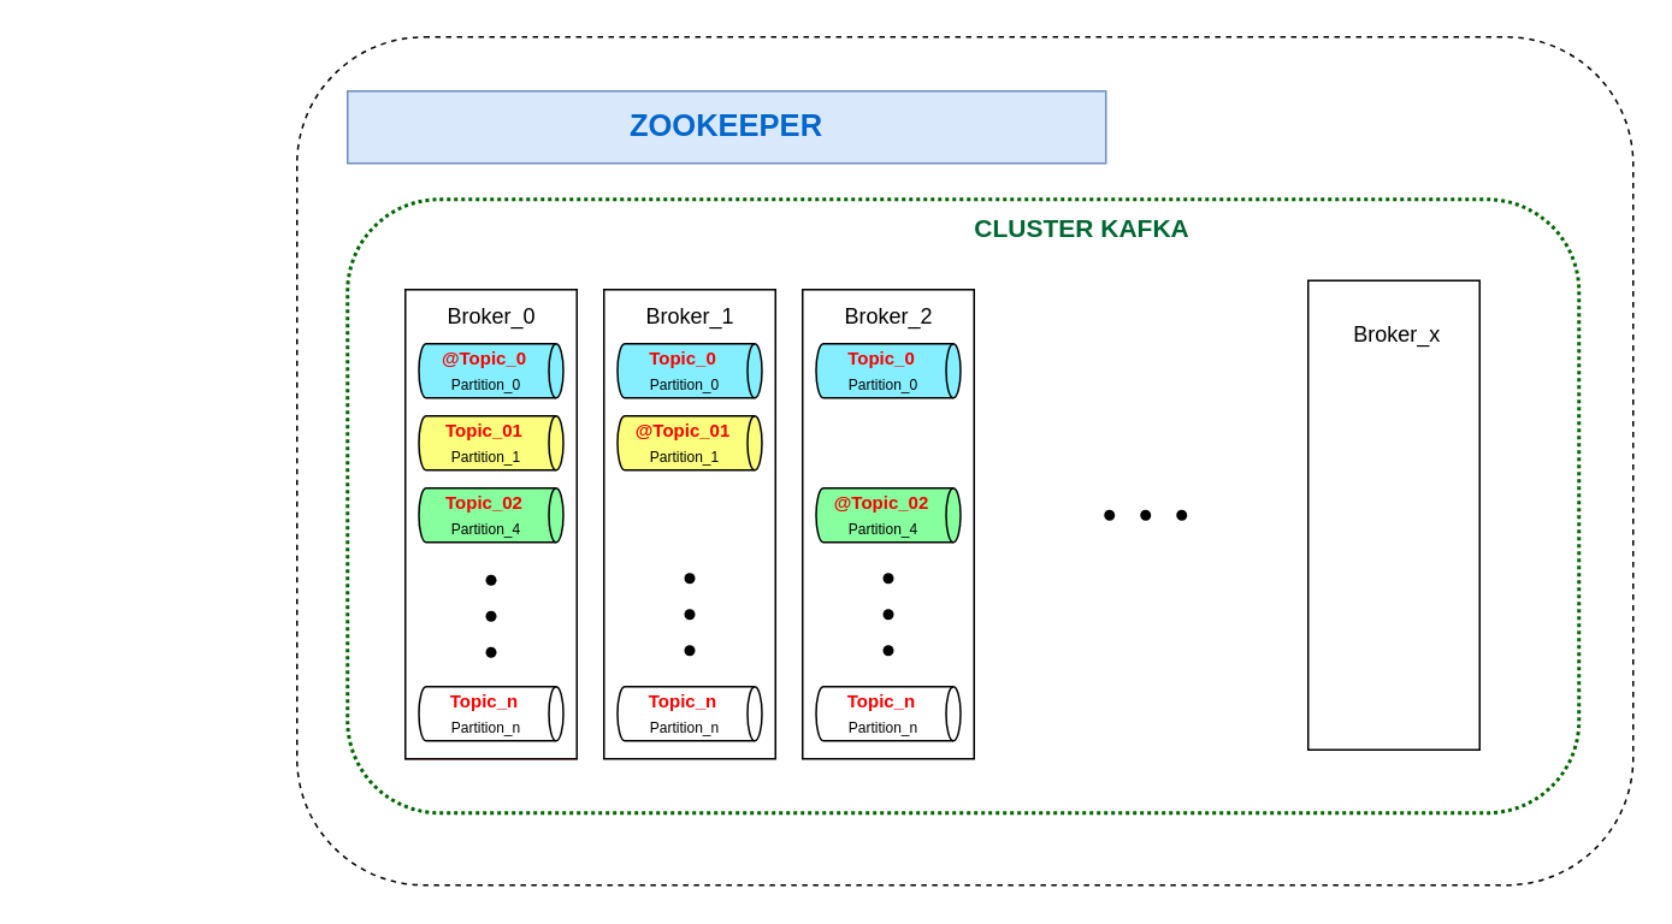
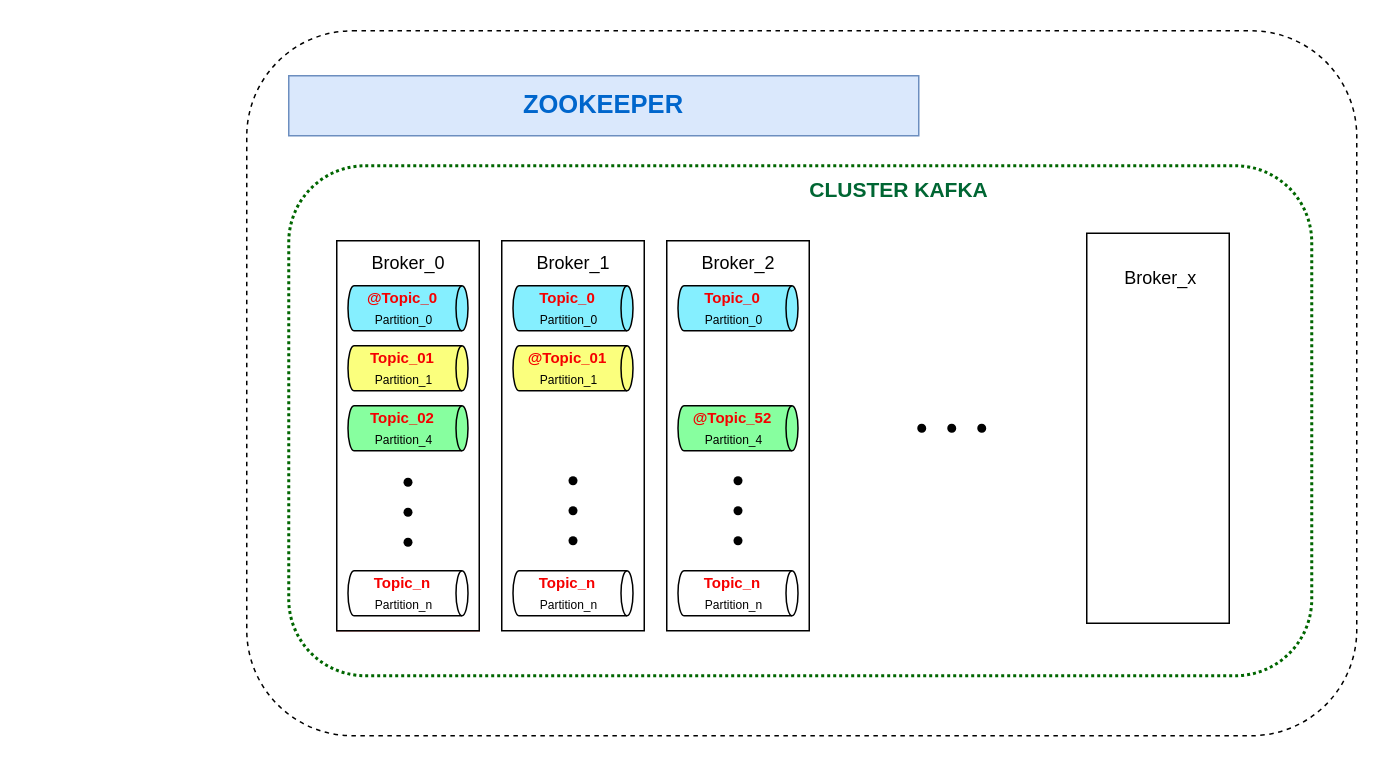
  <mxCell id="0" />
  <mxCell id="1" parent="0" />
  <mxCell id="2" value="" style="rounded=1;whiteSpace=wrap;html=1;dashed=1;" vertex="1" parent="1"><mxGeometry x="164" y="20" width="740" height="470" as="geometry" /></mxCell>
  <mxCell id="3" value="&lt;b&gt;&lt;font style=&quot;font-size: 17px;&quot; color=&quot;#0066cc&quot;&gt;ZOOKEEPER&lt;/font&gt;&lt;/b&gt;" style="rounded=0;whiteSpace=wrap;html=1;fillColor=#dae8fc;strokeColor=#6c8ebf;" vertex="1" parent="1"><mxGeometry x="192" y="50" width="420" height="40" as="geometry" /></mxCell>
  <mxCell id="4" value="" style="rounded=1;whiteSpace=wrap;html=1;strokeColor=#006600;dashed=1;strokeWidth=2;dashPattern=1 1;" vertex="1" parent="1"><mxGeometry x="192" y="110" width="682" height="340" as="geometry" /></mxCell>
  <mxCell id="5" value="" style="group;fillColor=#f8cecc;strokeColor=#b85450;" vertex="1" connectable="0" parent="1"><mxGeometry x="224" y="160" width="95" height="260" as="geometry" /></mxCell>
  <mxCell id="6" value="" style="rounded=0;whiteSpace=wrap;html=1;" vertex="1" parent="5"><mxGeometry width="95" height="260" as="geometry" /></mxCell>
  <mxCell id="7" value="Broker_0" style="text;html=1;align=center;verticalAlign=middle;whiteSpace=wrap;rounded=0;movable=1;resizable=1;rotatable=1;deletable=1;editable=1;locked=0;connectable=1;" vertex="1" parent="5"><mxGeometry x="17.5" width="60" height="30" as="geometry" /></mxCell>
  <mxCell id="8" value="" style="group" vertex="1" connectable="0" parent="5"><mxGeometry x="7.5" y="30" width="80" height="30" as="geometry" /></mxCell>
  <mxCell id="9" value="" style="group" vertex="1" connectable="0" parent="8"><mxGeometry y="-1.776e-15" width="80" height="30" as="geometry" /></mxCell>
  <mxCell id="10" value="" style="shape=cylinder3;whiteSpace=wrap;html=1;boundedLbl=1;backgroundOutline=1;size=4;rotation=90;fillColor=#85EFFF;" vertex="1" parent="9"><mxGeometry x="25" y="-25" width="30" height="80" as="geometry" /></mxCell>
  <mxCell id="11" value="&lt;font color=&quot;#f50000&quot; style=&quot;font-size: 10px;&quot;&gt;&lt;b&gt;@Topic_0&lt;/b&gt;&lt;/font&gt;" style="text;html=1;align=center;verticalAlign=middle;whiteSpace=wrap;rounded=0;" vertex="1" parent="9"><mxGeometry x="8" y="3.0" width="55.69" height="10" as="geometry" /></mxCell>
  <mxCell id="12" value="&lt;font style=&quot;font-size: 8px;&quot;&gt;Partition_0&lt;/font&gt;" style="text;html=1;align=center;verticalAlign=middle;whiteSpace=wrap;rounded=0;" vertex="1" parent="9"><mxGeometry x="9" y="17" width="55.69" height="10" as="geometry" /></mxCell>
  <mxCell id="13" value="" style="group" vertex="1" connectable="0" parent="5"><mxGeometry x="7.5" y="70" width="80" height="30" as="geometry" /></mxCell>
  <mxCell id="14" value="" style="group" vertex="1" connectable="0" parent="13"><mxGeometry y="-1.776e-15" width="80" height="30" as="geometry" /></mxCell>
  <mxCell id="15" value="" style="group" vertex="1" connectable="0" parent="14"><mxGeometry y="-1.776e-15" width="80" height="30" as="geometry" /></mxCell>
  <mxCell id="16" value="" style="shape=cylinder3;whiteSpace=wrap;html=1;boundedLbl=1;backgroundOutline=1;size=4;rotation=90;fillColor=#FBFF7D;" vertex="1" parent="15"><mxGeometry x="25" y="-25" width="30" height="80" as="geometry" /></mxCell>
  <mxCell id="17" value="&lt;font color=&quot;#f50000&quot; style=&quot;font-size: 10px;&quot;&gt;&lt;b&gt;Topic_01&lt;/b&gt;&lt;/font&gt;" style="text;html=1;align=center;verticalAlign=middle;whiteSpace=wrap;rounded=0;" vertex="1" parent="15"><mxGeometry x="8" y="3.0" width="55.69" height="10" as="geometry" /></mxCell>
  <mxCell id="18" value="&lt;font style=&quot;font-size: 8px;&quot;&gt;Partition_1&lt;/font&gt;" style="text;html=1;align=center;verticalAlign=middle;whiteSpace=wrap;rounded=0;" vertex="1" parent="15"><mxGeometry x="9" y="17" width="55.69" height="10" as="geometry" /></mxCell>
  <mxCell id="19" value="" style="group" vertex="1" connectable="0" parent="5"><mxGeometry x="7.5" y="220" width="80" height="30" as="geometry" /></mxCell>
  <mxCell id="20" value="" style="shape=cylinder3;whiteSpace=wrap;html=1;boundedLbl=1;backgroundOutline=1;size=4;rotation=90;" vertex="1" parent="19"><mxGeometry x="25" y="-25" width="30" height="80" as="geometry" /></mxCell>
  <mxCell id="21" value="&lt;font color=&quot;#f50000&quot; style=&quot;font-size: 10px;&quot;&gt;&lt;b&gt;Topic_n&lt;/b&gt;&lt;/font&gt;" style="text;html=1;align=center;verticalAlign=middle;whiteSpace=wrap;rounded=0;" vertex="1" parent="19"><mxGeometry x="8" y="3.0" width="55.69" height="10" as="geometry" /></mxCell>
  <mxCell id="22" value="&lt;font style=&quot;font-size: 8px;&quot;&gt;Partition_n&lt;/font&gt;" style="text;html=1;align=center;verticalAlign=middle;whiteSpace=wrap;rounded=0;" vertex="1" parent="19"><mxGeometry x="9" y="17" width="55.69" height="10" as="geometry" /></mxCell>
  <mxCell id="23" value="" style="group" vertex="1" connectable="0" parent="5"><mxGeometry x="7.5" y="110" width="80" height="30" as="geometry" /></mxCell>
  <mxCell id="24" value="" style="group" vertex="1" connectable="0" parent="23"><mxGeometry y="-1.776e-15" width="80" height="30" as="geometry" /></mxCell>
  <mxCell id="25" value="" style="shape=cylinder3;whiteSpace=wrap;html=1;boundedLbl=1;backgroundOutline=1;size=4;rotation=90;fillColor=#87FF9F;" vertex="1" parent="24"><mxGeometry x="25" y="-25" width="30" height="80" as="geometry" /></mxCell>
  <mxCell id="26" value="&lt;font color=&quot;#f50000&quot; style=&quot;font-size: 10px;&quot;&gt;&lt;b&gt;Topic_02&lt;/b&gt;&lt;/font&gt;" style="text;html=1;align=center;verticalAlign=middle;whiteSpace=wrap;rounded=0;" vertex="1" parent="24"><mxGeometry x="8" y="3.0" width="55.69" height="10" as="geometry" /></mxCell>
  <mxCell id="27" value="&lt;font style=&quot;font-size: 8px;&quot;&gt;Partition_4&lt;/font&gt;" style="text;html=1;align=center;verticalAlign=middle;whiteSpace=wrap;rounded=0;" vertex="1" parent="24"><mxGeometry x="9" y="17" width="55.69" height="10" as="geometry" /></mxCell>
  <mxCell id="28" value="" style="group" vertex="1" connectable="0" parent="5"><mxGeometry x="37.5" y="151" width="20" height="60" as="geometry" /></mxCell>
  <mxCell id="29" value="" style="shape=waypoint;sketch=0;fillStyle=solid;size=6;pointerEvents=1;points=[];fillColor=none;resizable=0;rotatable=0;perimeter=centerPerimeter;snapToPoint=1;" vertex="1" parent="28"><mxGeometry width="20" height="20" as="geometry" /></mxCell>
  <mxCell id="30" value="" style="shape=waypoint;sketch=0;fillStyle=solid;size=6;pointerEvents=1;points=[];fillColor=none;resizable=0;rotatable=0;perimeter=centerPerimeter;snapToPoint=1;" vertex="1" parent="28"><mxGeometry y="20" width="20" height="20" as="geometry" /></mxCell>
  <mxCell id="31" value="" style="shape=waypoint;sketch=0;fillStyle=solid;size=6;pointerEvents=1;points=[];fillColor=none;resizable=0;rotatable=0;perimeter=centerPerimeter;snapToPoint=1;" vertex="1" parent="28"><mxGeometry y="40" width="20" height="20" as="geometry" /></mxCell>
  <mxCell id="32" value="" style="group" vertex="1" connectable="0" parent="1"><mxGeometry x="334" y="160" width="95" height="260" as="geometry" /></mxCell>
  <mxCell id="33" value="" style="rounded=0;whiteSpace=wrap;html=1;" vertex="1" parent="32"><mxGeometry width="95" height="260" as="geometry" /></mxCell>
  <mxCell id="34" value="Broker_1" style="text;html=1;align=center;verticalAlign=middle;whiteSpace=wrap;rounded=0;movable=1;resizable=1;rotatable=1;deletable=1;editable=1;locked=0;connectable=1;" vertex="1" parent="32"><mxGeometry x="17.5" width="60" height="30" as="geometry" /></mxCell>
  <mxCell id="35" value="" style="group" vertex="1" connectable="0" parent="32"><mxGeometry x="7.5" y="70" width="80" height="30" as="geometry" /></mxCell>
  <mxCell id="36" value="" style="group" vertex="1" connectable="0" parent="35"><mxGeometry y="-1.776e-15" width="80" height="30" as="geometry" /></mxCell>
  <mxCell id="37" value="" style="group" vertex="1" connectable="0" parent="36"><mxGeometry y="-1.776e-15" width="80" height="30" as="geometry" /></mxCell>
  <mxCell id="38" value="" style="shape=cylinder3;whiteSpace=wrap;html=1;boundedLbl=1;backgroundOutline=1;size=4;rotation=90;fillColor=#FBFF7D;" vertex="1" parent="37"><mxGeometry x="25" y="-25" width="30" height="80" as="geometry" /></mxCell>
  <mxCell id="39" value="&lt;font color=&quot;#f50000&quot; style=&quot;font-size: 10px;&quot;&gt;&lt;b&gt;@Topic_01&lt;/b&gt;&lt;/font&gt;" style="text;html=1;align=center;verticalAlign=middle;whiteSpace=wrap;rounded=0;" vertex="1" parent="37"><mxGeometry x="8" y="3.0" width="55.69" height="10" as="geometry" /></mxCell>
  <mxCell id="40" value="&lt;font style=&quot;font-size: 8px;&quot;&gt;Partition_1&lt;/font&gt;" style="text;html=1;align=center;verticalAlign=middle;whiteSpace=wrap;rounded=0;" vertex="1" parent="37"><mxGeometry x="9" y="17" width="55.69" height="10" as="geometry" /></mxCell>
  <mxCell id="41" value="" style="group" vertex="1" connectable="0" parent="32"><mxGeometry x="7.5" y="220" width="80" height="30" as="geometry" /></mxCell>
  <mxCell id="42" value="" style="shape=cylinder3;whiteSpace=wrap;html=1;boundedLbl=1;backgroundOutline=1;size=4;rotation=90;" vertex="1" parent="41"><mxGeometry x="25" y="-25" width="30" height="80" as="geometry" /></mxCell>
  <mxCell id="43" value="&lt;font color=&quot;#f50000&quot; style=&quot;font-size: 10px;&quot;&gt;&lt;b&gt;Topic_n&lt;/b&gt;&lt;/font&gt;" style="text;html=1;align=center;verticalAlign=middle;whiteSpace=wrap;rounded=0;" vertex="1" parent="41"><mxGeometry x="8" y="3.0" width="55.69" height="10" as="geometry" /></mxCell>
  <mxCell id="44" value="&lt;font style=&quot;font-size: 8px;&quot;&gt;Partition_n&lt;/font&gt;" style="text;html=1;align=center;verticalAlign=middle;whiteSpace=wrap;rounded=0;" vertex="1" parent="41"><mxGeometry x="9" y="17" width="55.69" height="10" as="geometry" /></mxCell>
  <mxCell id="45" value="" style="group" vertex="1" connectable="0" parent="32"><mxGeometry x="37.5" y="150" width="20" height="60" as="geometry" /></mxCell>
  <mxCell id="46" value="" style="shape=waypoint;sketch=0;fillStyle=solid;size=6;pointerEvents=1;points=[];fillColor=none;resizable=0;rotatable=0;perimeter=centerPerimeter;snapToPoint=1;" vertex="1" parent="45"><mxGeometry width="20" height="20" as="geometry" /></mxCell>
  <mxCell id="47" value="" style="shape=waypoint;sketch=0;fillStyle=solid;size=6;pointerEvents=1;points=[];fillColor=none;resizable=0;rotatable=0;perimeter=centerPerimeter;snapToPoint=1;" vertex="1" parent="45"><mxGeometry y="20" width="20" height="20" as="geometry" /></mxCell>
  <mxCell id="48" value="" style="shape=waypoint;sketch=0;fillStyle=solid;size=6;pointerEvents=1;points=[];fillColor=none;resizable=0;rotatable=0;perimeter=centerPerimeter;snapToPoint=1;" vertex="1" parent="45"><mxGeometry y="40" width="20" height="20" as="geometry" /></mxCell>
  <mxCell id="49" value="" style="group" vertex="1" connectable="0" parent="1"><mxGeometry x="341.5" y="190" width="80" height="30" as="geometry" /></mxCell>
  <mxCell id="50" value="" style="group" vertex="1" connectable="0" parent="49"><mxGeometry y="-1.776e-15" width="80" height="30" as="geometry" /></mxCell>
  <mxCell id="51" value="" style="shape=cylinder3;whiteSpace=wrap;html=1;boundedLbl=1;backgroundOutline=1;size=4;rotation=90;fillColor=#85EFFF;" vertex="1" parent="50"><mxGeometry x="25" y="-25" width="30" height="80" as="geometry" /></mxCell>
  <mxCell id="52" value="&lt;font color=&quot;#f50000&quot; style=&quot;font-size: 10px;&quot;&gt;&lt;b&gt;Topic_0&lt;/b&gt;&lt;/font&gt;" style="text;html=1;align=center;verticalAlign=middle;whiteSpace=wrap;rounded=0;" vertex="1" parent="50"><mxGeometry x="8" y="3.0" width="55.69" height="10" as="geometry" /></mxCell>
  <mxCell id="53" value="&lt;font style=&quot;font-size: 8px;&quot;&gt;Partition_0&lt;/font&gt;" style="text;html=1;align=center;verticalAlign=middle;whiteSpace=wrap;rounded=0;" vertex="1" parent="50"><mxGeometry x="9" y="17" width="55.69" height="10" as="geometry" /></mxCell>
  <mxCell id="54" value="" style="group;shadow=0;" vertex="1" connectable="0" parent="1"><mxGeometry x="20.22" y="300" width="80" height="30" as="geometry" /></mxCell>
  <mxCell id="55" value="&lt;font size=&quot;1&quot; color=&quot;#006633&quot; style=&quot;&quot;&gt;&lt;b style=&quot;font-size: 14px;&quot;&gt;CLUSTER KAFKA&lt;/b&gt;&lt;/font&gt;" style="text;html=1;align=center;verticalAlign=middle;whiteSpace=wrap;rounded=0;" vertex="1" parent="1"><mxGeometry x="514" y="111" width="170" height="30" as="geometry" /></mxCell>
  <mxCell id="56" value="" style="group" vertex="1" connectable="0" parent="1"><mxGeometry x="444" y="160" width="95" height="260" as="geometry" /></mxCell>
  <mxCell id="57" value="" style="rounded=0;whiteSpace=wrap;html=1;" vertex="1" parent="56"><mxGeometry width="95" height="260" as="geometry" /></mxCell>
  <mxCell id="58" value="Broker_2" style="text;html=1;align=center;verticalAlign=middle;whiteSpace=wrap;rounded=0;movable=1;resizable=1;rotatable=1;deletable=1;editable=1;locked=0;connectable=1;" vertex="1" parent="56"><mxGeometry x="17.5" width="60" height="30" as="geometry" /></mxCell>
  <mxCell id="59" value="" style="group" vertex="1" connectable="0" parent="56"><mxGeometry x="7.5" y="110" width="80" height="30" as="geometry" /></mxCell>
  <mxCell id="60" value="" style="group" vertex="1" connectable="0" parent="59"><mxGeometry y="-1.776e-15" width="80" height="30" as="geometry" /></mxCell>
  <mxCell id="61" value="" style="shape=cylinder3;whiteSpace=wrap;html=1;boundedLbl=1;backgroundOutline=1;size=4;rotation=90;fillColor=#87FF9F;" vertex="1" parent="60"><mxGeometry x="25" y="-25" width="30" height="80" as="geometry" /></mxCell>
- <mxCell id="62" value="&lt;font color=&quot;#f50000&quot; style=&quot;font-size: 10px;&quot;&gt;&lt;b&gt;@Topic_02&lt;/b&gt;&lt;/font&gt;" style="text;html=1;align=center;verticalAlign=middle;whiteSpace=wrap;rounded=0;" vertex="1" parent="60"><mxGeometry x="8" y="3.0" width="55.69" height="10" as="geometry" /></mxCell>
+ <mxCell id="62" value="&lt;font color=&quot;#f50000&quot; style=&quot;font-size: 10px;&quot;&gt;&lt;b&gt;@Topic_52&lt;/b&gt;&lt;/font&gt;" style="text;html=1;align=center;verticalAlign=middle;whiteSpace=wrap;rounded=0;" vertex="1" parent="60"><mxGeometry x="8" y="3.0" width="55.69" height="10" as="geometry" /></mxCell>
  <mxCell id="63" value="&lt;font style=&quot;font-size: 8px;&quot;&gt;Partition_4&lt;/font&gt;" style="text;html=1;align=center;verticalAlign=middle;whiteSpace=wrap;rounded=0;" vertex="1" parent="60"><mxGeometry x="9" y="17" width="55.69" height="10" as="geometry" /></mxCell>
  <mxCell id="64" value="" style="group" vertex="1" connectable="0" parent="56"><mxGeometry x="7.5" y="220" width="80" height="30" as="geometry" /></mxCell>
  <mxCell id="65" value="" style="shape=cylinder3;whiteSpace=wrap;html=1;boundedLbl=1;backgroundOutline=1;size=4;rotation=90;" vertex="1" parent="64"><mxGeometry x="25" y="-25" width="30" height="80" as="geometry" /></mxCell>
  <mxCell id="66" value="&lt;font color=&quot;#f50000&quot; style=&quot;font-size: 10px;&quot;&gt;&lt;b&gt;Topic_n&lt;/b&gt;&lt;/font&gt;" style="text;html=1;align=center;verticalAlign=middle;whiteSpace=wrap;rounded=0;" vertex="1" parent="64"><mxGeometry x="8" y="3.0" width="55.69" height="10" as="geometry" /></mxCell>
  <mxCell id="67" value="&lt;font style=&quot;font-size: 8px;&quot;&gt;Partition_n&lt;/font&gt;" style="text;html=1;align=center;verticalAlign=middle;whiteSpace=wrap;rounded=0;" vertex="1" parent="64"><mxGeometry x="9" y="17" width="55.69" height="10" as="geometry" /></mxCell>
  <mxCell id="68" value="" style="group" vertex="1" connectable="0" parent="56"><mxGeometry x="37.5" y="150" width="20" height="60" as="geometry" /></mxCell>
  <mxCell id="69" value="" style="shape=waypoint;sketch=0;fillStyle=solid;size=6;pointerEvents=1;points=[];fillColor=none;resizable=0;rotatable=0;perimeter=centerPerimeter;snapToPoint=1;" vertex="1" parent="68"><mxGeometry width="20" height="20" as="geometry" /></mxCell>
  <mxCell id="70" value="" style="shape=waypoint;sketch=0;fillStyle=solid;size=6;pointerEvents=1;points=[];fillColor=none;resizable=0;rotatable=0;perimeter=centerPerimeter;snapToPoint=1;" vertex="1" parent="68"><mxGeometry y="20" width="20" height="20" as="geometry" /></mxCell>
  <mxCell id="71" value="" style="shape=waypoint;sketch=0;fillStyle=solid;size=6;pointerEvents=1;points=[];fillColor=none;resizable=0;rotatable=0;perimeter=centerPerimeter;snapToPoint=1;" vertex="1" parent="68"><mxGeometry y="40" width="20" height="20" as="geometry" /></mxCell>
  <mxCell id="72" value="" style="group" vertex="1" connectable="0" parent="1"><mxGeometry x="451.5" y="190" width="80" height="30" as="geometry" /></mxCell>
  <mxCell id="73" value="" style="group" vertex="1" connectable="0" parent="72"><mxGeometry y="-1.776e-15" width="80" height="30" as="geometry" /></mxCell>
  <mxCell id="74" value="" style="shape=cylinder3;whiteSpace=wrap;html=1;boundedLbl=1;backgroundOutline=1;size=4;rotation=90;fillColor=#85EFFF;" vertex="1" parent="73"><mxGeometry x="25" y="-25" width="30" height="80" as="geometry" /></mxCell>
  <mxCell id="75" value="&lt;font color=&quot;#f50000&quot; style=&quot;font-size: 10px;&quot;&gt;&lt;b&gt;Topic_0&lt;/b&gt;&lt;/font&gt;" style="text;html=1;align=center;verticalAlign=middle;whiteSpace=wrap;rounded=0;" vertex="1" parent="73"><mxGeometry x="8" y="3.0" width="55.69" height="10" as="geometry" /></mxCell>
  <mxCell id="76" value="&lt;font style=&quot;font-size: 8px;&quot;&gt;Partition_0&lt;/font&gt;" style="text;html=1;align=center;verticalAlign=middle;whiteSpace=wrap;rounded=0;" vertex="1" parent="73"><mxGeometry x="9" y="17" width="55.69" height="10" as="geometry" /></mxCell>
  <mxCell id="77" value="" style="group;rotation=89;" vertex="1" connectable="0" parent="1"><mxGeometry x="624" y="255" width="20" height="60" as="geometry" /></mxCell>
  <mxCell id="78" value="" style="shape=waypoint;sketch=0;fillStyle=solid;size=6;pointerEvents=1;points=[];fillColor=none;resizable=0;rotatable=0;perimeter=centerPerimeter;snapToPoint=1;rotation=89;" vertex="1" parent="77"><mxGeometry x="20" y="20" width="20" height="20" as="geometry" /></mxCell>
  <mxCell id="79" value="" style="shape=waypoint;sketch=0;fillStyle=solid;size=6;pointerEvents=1;points=[];fillColor=none;resizable=0;rotatable=0;perimeter=centerPerimeter;snapToPoint=1;rotation=89;" vertex="1" parent="77"><mxGeometry y="20" width="20" height="20" as="geometry" /></mxCell>
  <mxCell id="80" value="" style="shape=waypoint;sketch=0;fillStyle=solid;size=6;pointerEvents=1;points=[];fillColor=none;resizable=0;rotatable=0;perimeter=centerPerimeter;snapToPoint=1;rotation=89;" vertex="1" parent="77"><mxGeometry x="-20" y="20" width="20" height="20" as="geometry" /></mxCell>
  <mxCell id="81" value="" style="group" vertex="1" connectable="0" parent="1"><mxGeometry x="724" y="155" width="95" height="260" as="geometry" /></mxCell>
  <mxCell id="82" value="" style="rounded=0;whiteSpace=wrap;html=1;" vertex="1" parent="81"><mxGeometry width="95" height="260" as="geometry" /></mxCell>
  <mxCell id="83" value="Broker_x" style="text;html=1;align=center;verticalAlign=middle;whiteSpace=wrap;rounded=0;movable=1;resizable=1;rotatable=1;deletable=1;editable=1;locked=0;connectable=1;" vertex="1" parent="81"><mxGeometry x="17.5" y="15" width="62.5" height="30" as="geometry" /></mxCell>
